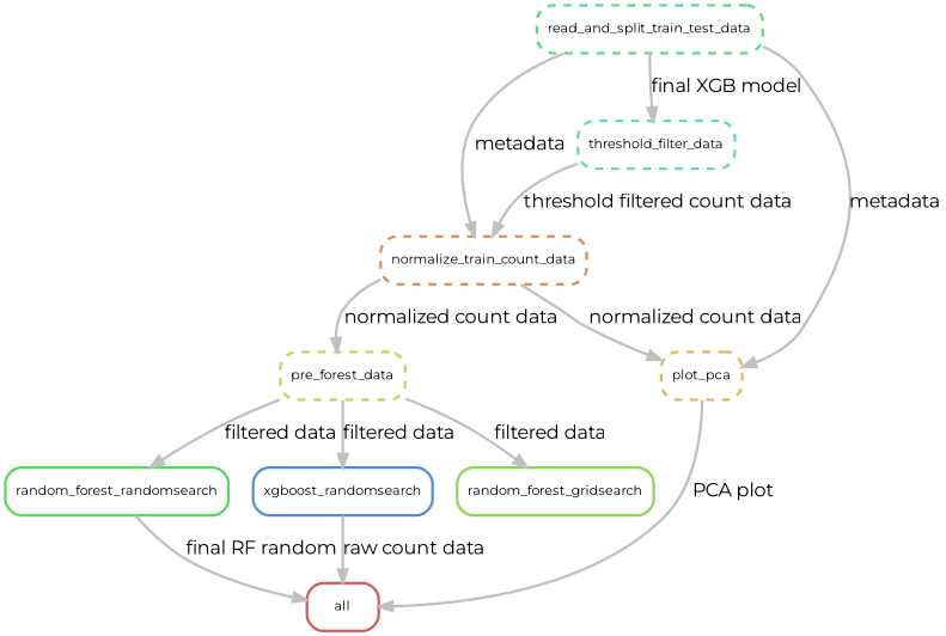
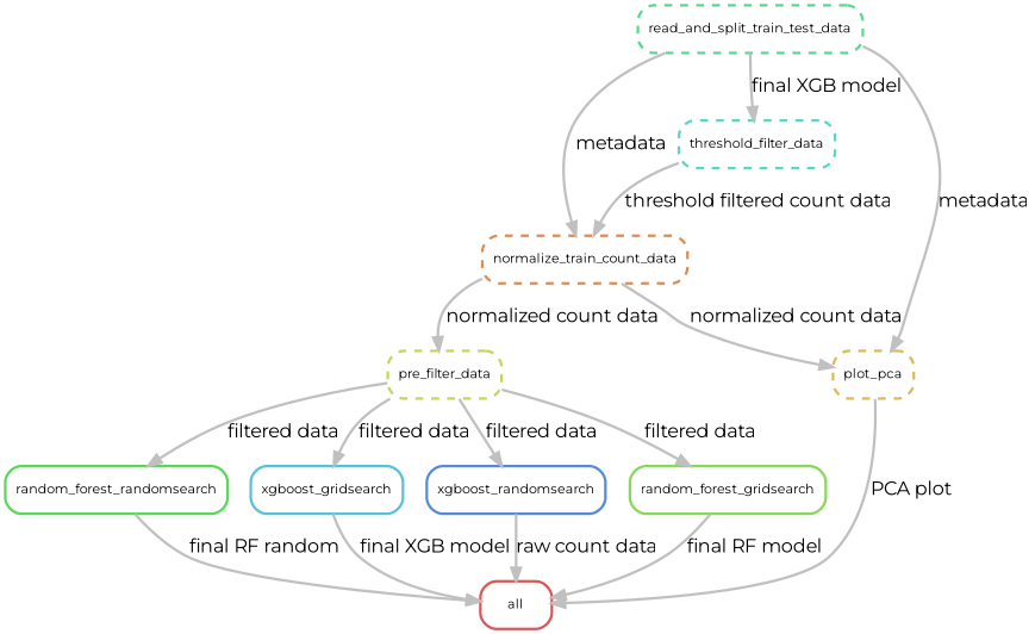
  digraph {
    bgcolor=white
    fontname=Montserrat
    node [fontname=Montserrat fontsize=10 penwidth=2 shape=box style=rounded]
    edge [color=grey fontname=Montserrat penwidth=2]
    n1 [color="0.00 0.6 0.85" label=all]
    n2 [color="0.27 0.6 0.85" label=random_forest_gridsearch]
-   n3 [color="0.20 0.6 0.85" label=pre_forest_data style="rounded,dashed"]
+   n3 [color="0.20 0.6 0.85" label=pre_filter_data style="rounded,dashed"]
    n4 [color="0.33 0.6 0.85" label=random_forest_randomsearch]
+   n5 [color="0.53 0.6 0.85" label=xgboost_gridsearch]
    n6 [color="0.60 0.6 0.85" label=xgboost_randomsearch]
    n7 [color="0.07 0.6 0.85" label=normalize_train_count_data style="rounded,dashed"]
    n8 [color="0.13 0.6 0.85" label=plot_pca style="rounded,dashed"]
    n9 [color="0.47 0.6 0.85" label=threshold_filter_data style="rounded,dashed"]
    n10 [color="0.40 0.6 0.85" label=read_and_split_train_test_data style="rounded,dashed"]
+   n2 -> n1 [label="final RF model"]
    n3 -> n2 [label="filtered data"]
    n3 -> n4 [label="filtered data"]
+   n3 -> n5 [label="filtered data"]
    n3 -> n6 [label="filtered data"]
    n4 -> n1 [label="final RF random"]
+   n5 -> n1 [label="final XGB model"]
    n6 -> n1 [label="raw count data"]
    n7 -> n3 [label="normalized count data"]
    n7 -> n8 [label="normalized count data"]
    n8 -> n1 [label="PCA plot"]
    n9 -> n7 [label="threshold filtered count data"]
    n10 -> n7 [label=metadata]
    n10 -> n8 [label=metadata]
    n10 -> n9 [label="final XGB model"]
  }
